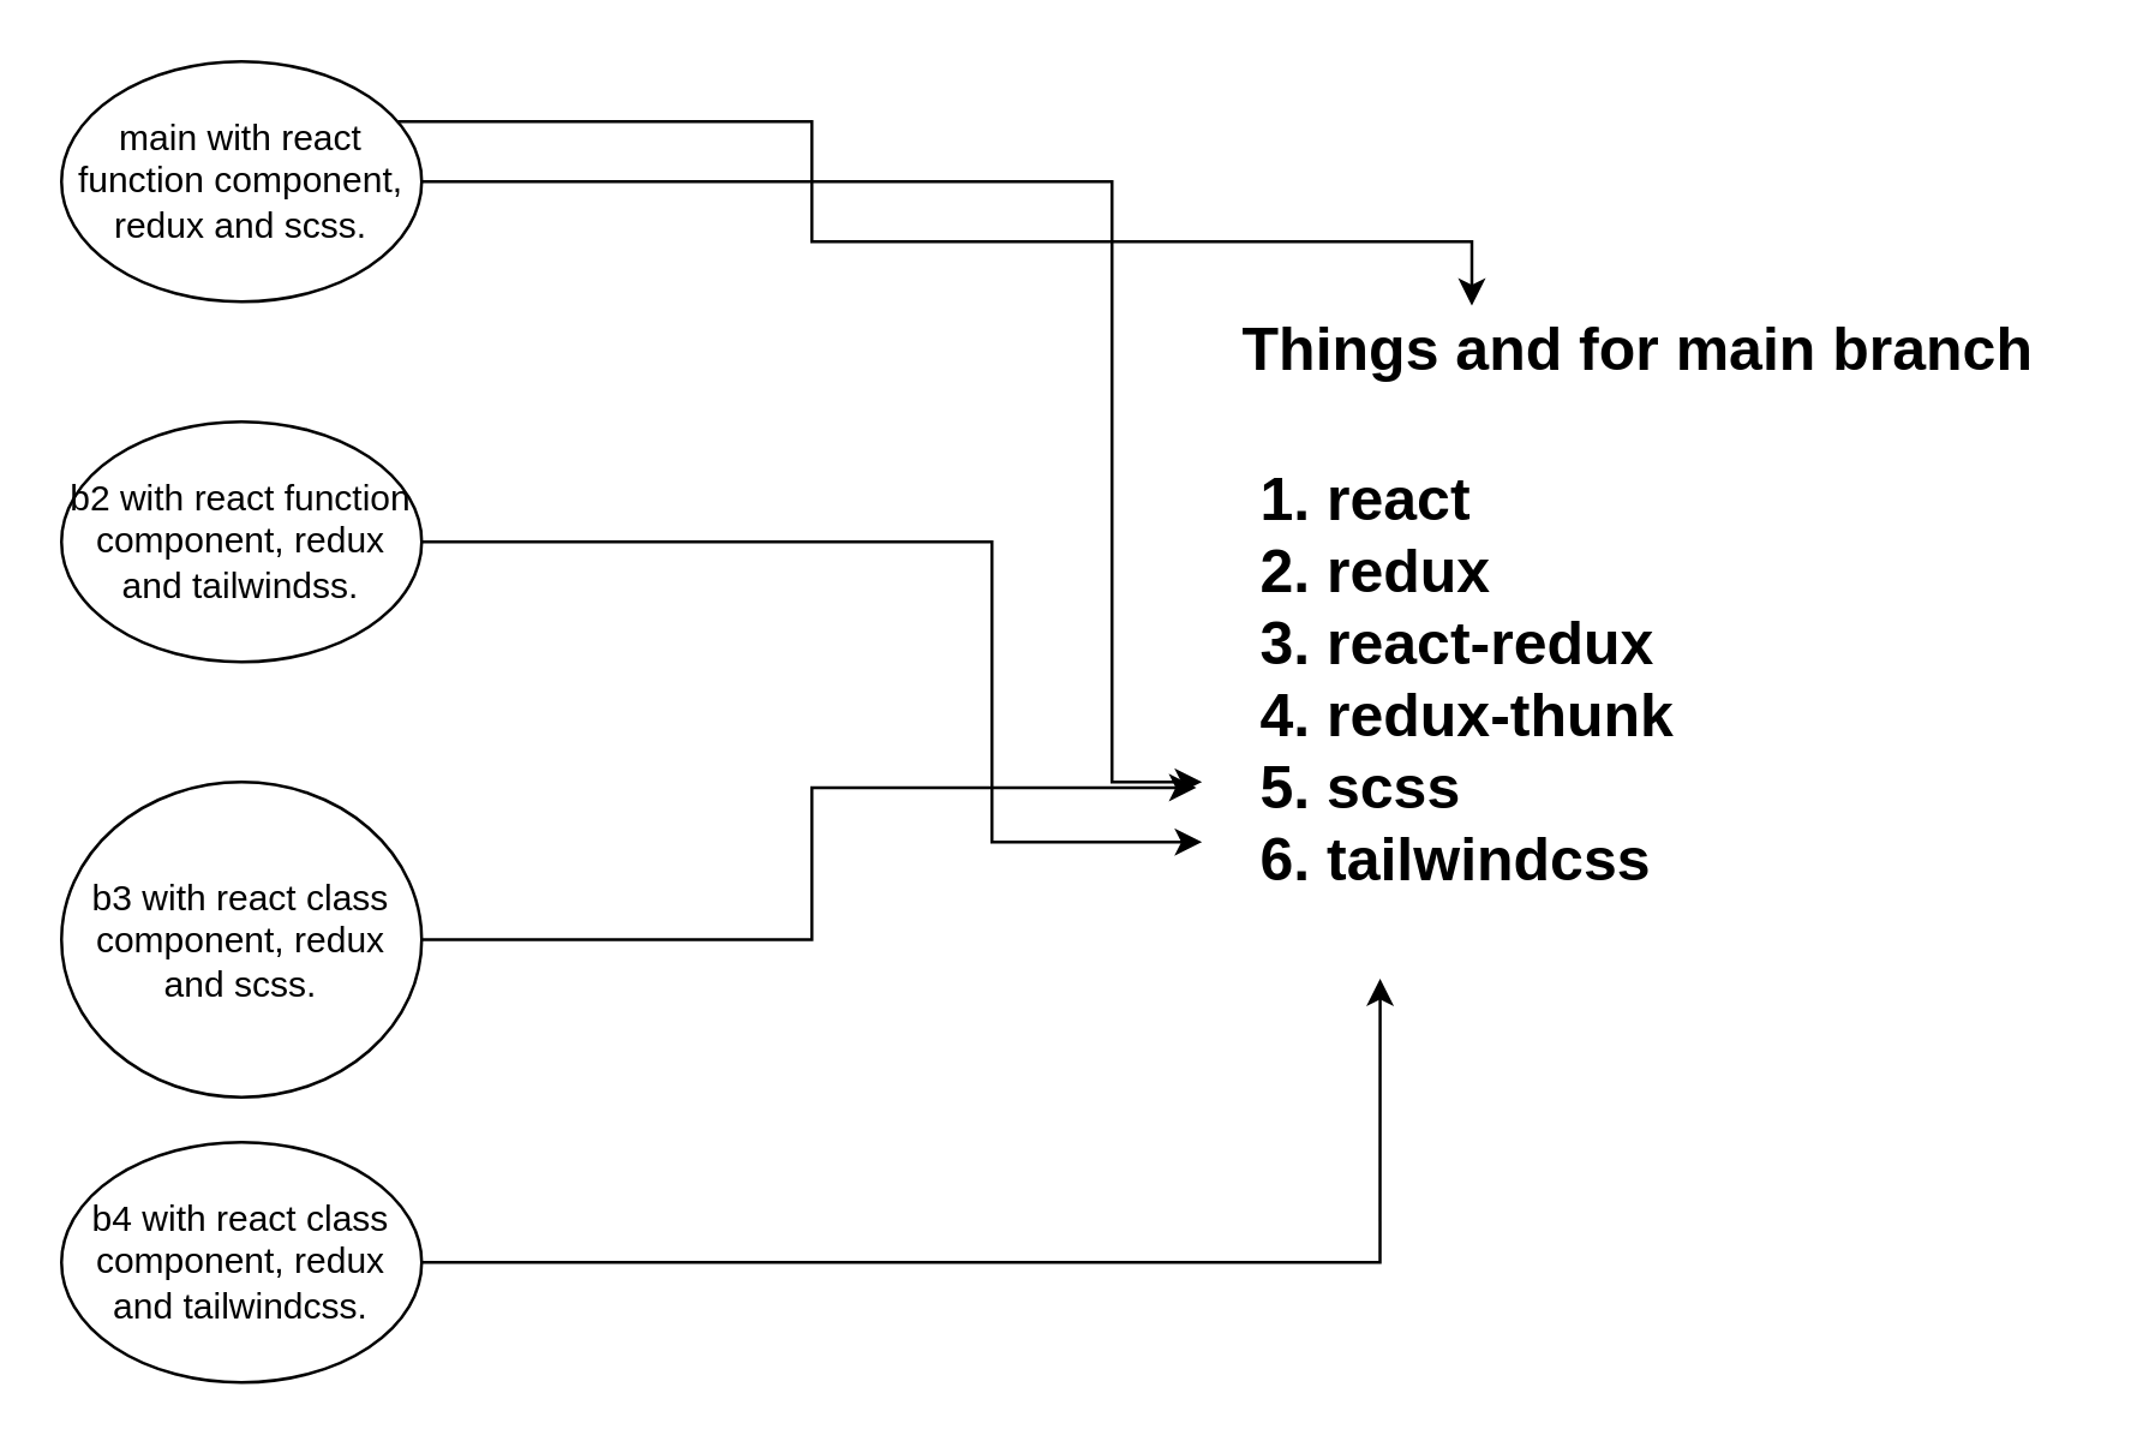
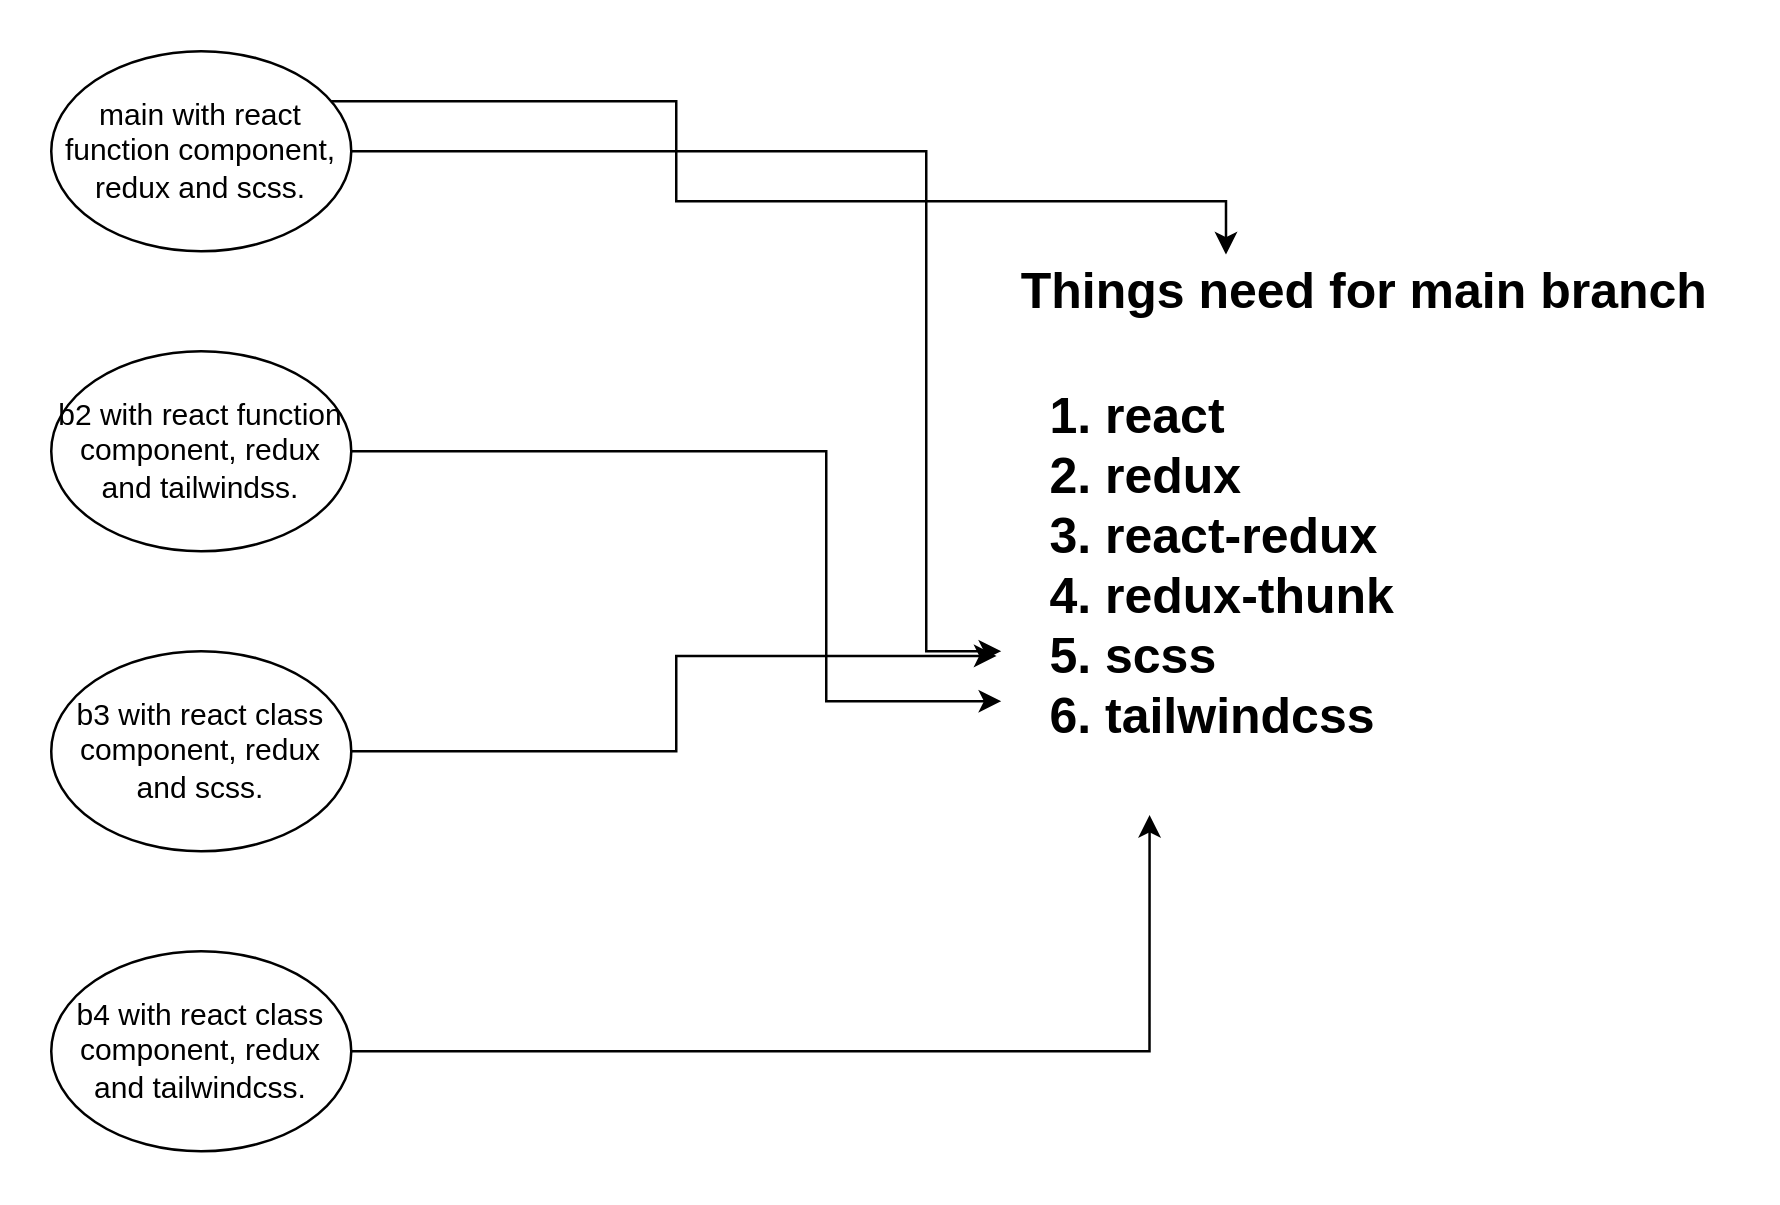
  <mxCell id="0" />
  <mxCell id="1" parent="0" />
  <mxCell id="2" style="edgeStyle=orthogonalEdgeStyle;rounded=0;orthogonalLoop=1;jettySize=auto;html=1;fontSize=20;entryX=0.31;entryY=0.045;entryDx=0;entryDy=0;entryPerimeter=0;" parent="1" source="4" target="11" edge="1"><mxGeometry relative="1" as="geometry"><mxPoint x="460" y="80" as="targetPoint" /><Array as="points"><mxPoint x="270" y="40" /><mxPoint x="270" y="80" /><mxPoint x="490" y="80" /></Array></mxGeometry></mxCell>
  <mxCell id="3" style="edgeStyle=orthogonalEdgeStyle;rounded=0;orthogonalLoop=1;jettySize=auto;html=1;fontSize=20;" parent="1" source="4" target="12" edge="1"><mxGeometry relative="1" as="geometry"><mxPoint x="200" y="260" as="targetPoint" /><Array as="points"><mxPoint x="370" y="60" /><mxPoint x="370" y="260" /></Array></mxGeometry></mxCell>
  <mxCell id="4" value="main with react function component, redux and scss." style="ellipse;whiteSpace=wrap;html=1;" parent="1" vertex="1"><mxGeometry x="20" y="20" width="120" height="80" as="geometry" /></mxCell>
  <mxCell id="5" style="edgeStyle=orthogonalEdgeStyle;rounded=0;orthogonalLoop=1;jettySize=auto;html=1;fontSize=20;" parent="1" source="6" target="12" edge="1"><mxGeometry relative="1" as="geometry"><Array as="points"><mxPoint x="330" y="180" /><mxPoint x="330" y="280" /></Array></mxGeometry></mxCell>
  <mxCell id="6" value="b2 with react function component, redux and tailwindss." style="ellipse;whiteSpace=wrap;html=1;" parent="1" vertex="1"><mxGeometry x="20" y="140" width="120" height="80" as="geometry" /></mxCell>
  <mxCell id="7" style="edgeStyle=orthogonalEdgeStyle;rounded=0;orthogonalLoop=1;jettySize=auto;html=1;fontSize=20;entryX=-0.011;entryY=0.694;entryDx=0;entryDy=0;entryPerimeter=0;" parent="1" source="8" target="12" edge="1"><mxGeometry relative="1" as="geometry" /></mxCell>
- <mxCell id="8" value="b3 with react class component, redux and scss." style="ellipse;whiteSpace=wrap;html=1;" parent="1" vertex="1"><mxGeometry x="20" y="260" width="120" height="105" as="geometry" /></mxCell>
+ <mxCell id="8" value="b3 with react class component, redux and scss." style="ellipse;whiteSpace=wrap;html=1;" parent="1" vertex="1"><mxGeometry x="20" y="260" width="120" height="80" as="geometry" /></mxCell>
  <mxCell id="9" style="edgeStyle=orthogonalEdgeStyle;rounded=0;orthogonalLoop=1;jettySize=auto;html=1;entryX=0.349;entryY=1.029;entryDx=0;entryDy=0;entryPerimeter=0;fontSize=20;" parent="1" source="10" target="12" edge="1"><mxGeometry relative="1" as="geometry" /></mxCell>
  <mxCell id="10" value="b4 with react class component, redux and tailwindcss." style="ellipse;whiteSpace=wrap;html=1;" parent="1" vertex="1"><mxGeometry x="20" y="380" width="120" height="80" as="geometry" /></mxCell>
- <mxCell id="11" value="&lt;div style=&quot;font-size: 20px;&quot;&gt;Things and for main branch&lt;/div&gt;" style="text;html=1;align=center;verticalAlign=middle;resizable=0;points=[];autosize=1;strokeColor=none;fillColor=none;strokeWidth=5;fontStyle=1;fontSize=20;" parent="1" vertex="1"><mxGeometry x="400" y="100" width="290" height="30" as="geometry" /></mxCell>
+ <mxCell id="11" value="&lt;div style=&quot;font-size: 20px;&quot;&gt;Things need for main branch&lt;/div&gt;" style="text;html=1;align=center;verticalAlign=middle;resizable=0;points=[];autosize=1;strokeColor=none;fillColor=none;strokeWidth=5;fontStyle=1;fontSize=20;" parent="1" vertex="1"><mxGeometry x="400" y="100" width="290" height="30" as="geometry" /></mxCell>
  <mxCell id="12" value="&lt;ol&gt;&lt;li&gt;react&lt;/li&gt;&lt;li&gt;redux&lt;/li&gt;&lt;li&gt;react-redux&lt;/li&gt;&lt;li&gt;redux-thunk&lt;br&gt;&lt;/li&gt;&lt;li&gt;scss&lt;/li&gt;&lt;li&gt;tailwindcss&lt;br&gt;&lt;/li&gt;&lt;/ol&gt;" style="text;html=1;align=left;verticalAlign=middle;resizable=0;points=[];autosize=1;strokeColor=none;fillColor=none;strokeWidth=5;fontStyle=1;fontSize=20;" parent="1" vertex="1"><mxGeometry x="400" y="130" width="170" height="190" as="geometry" /></mxCell>
